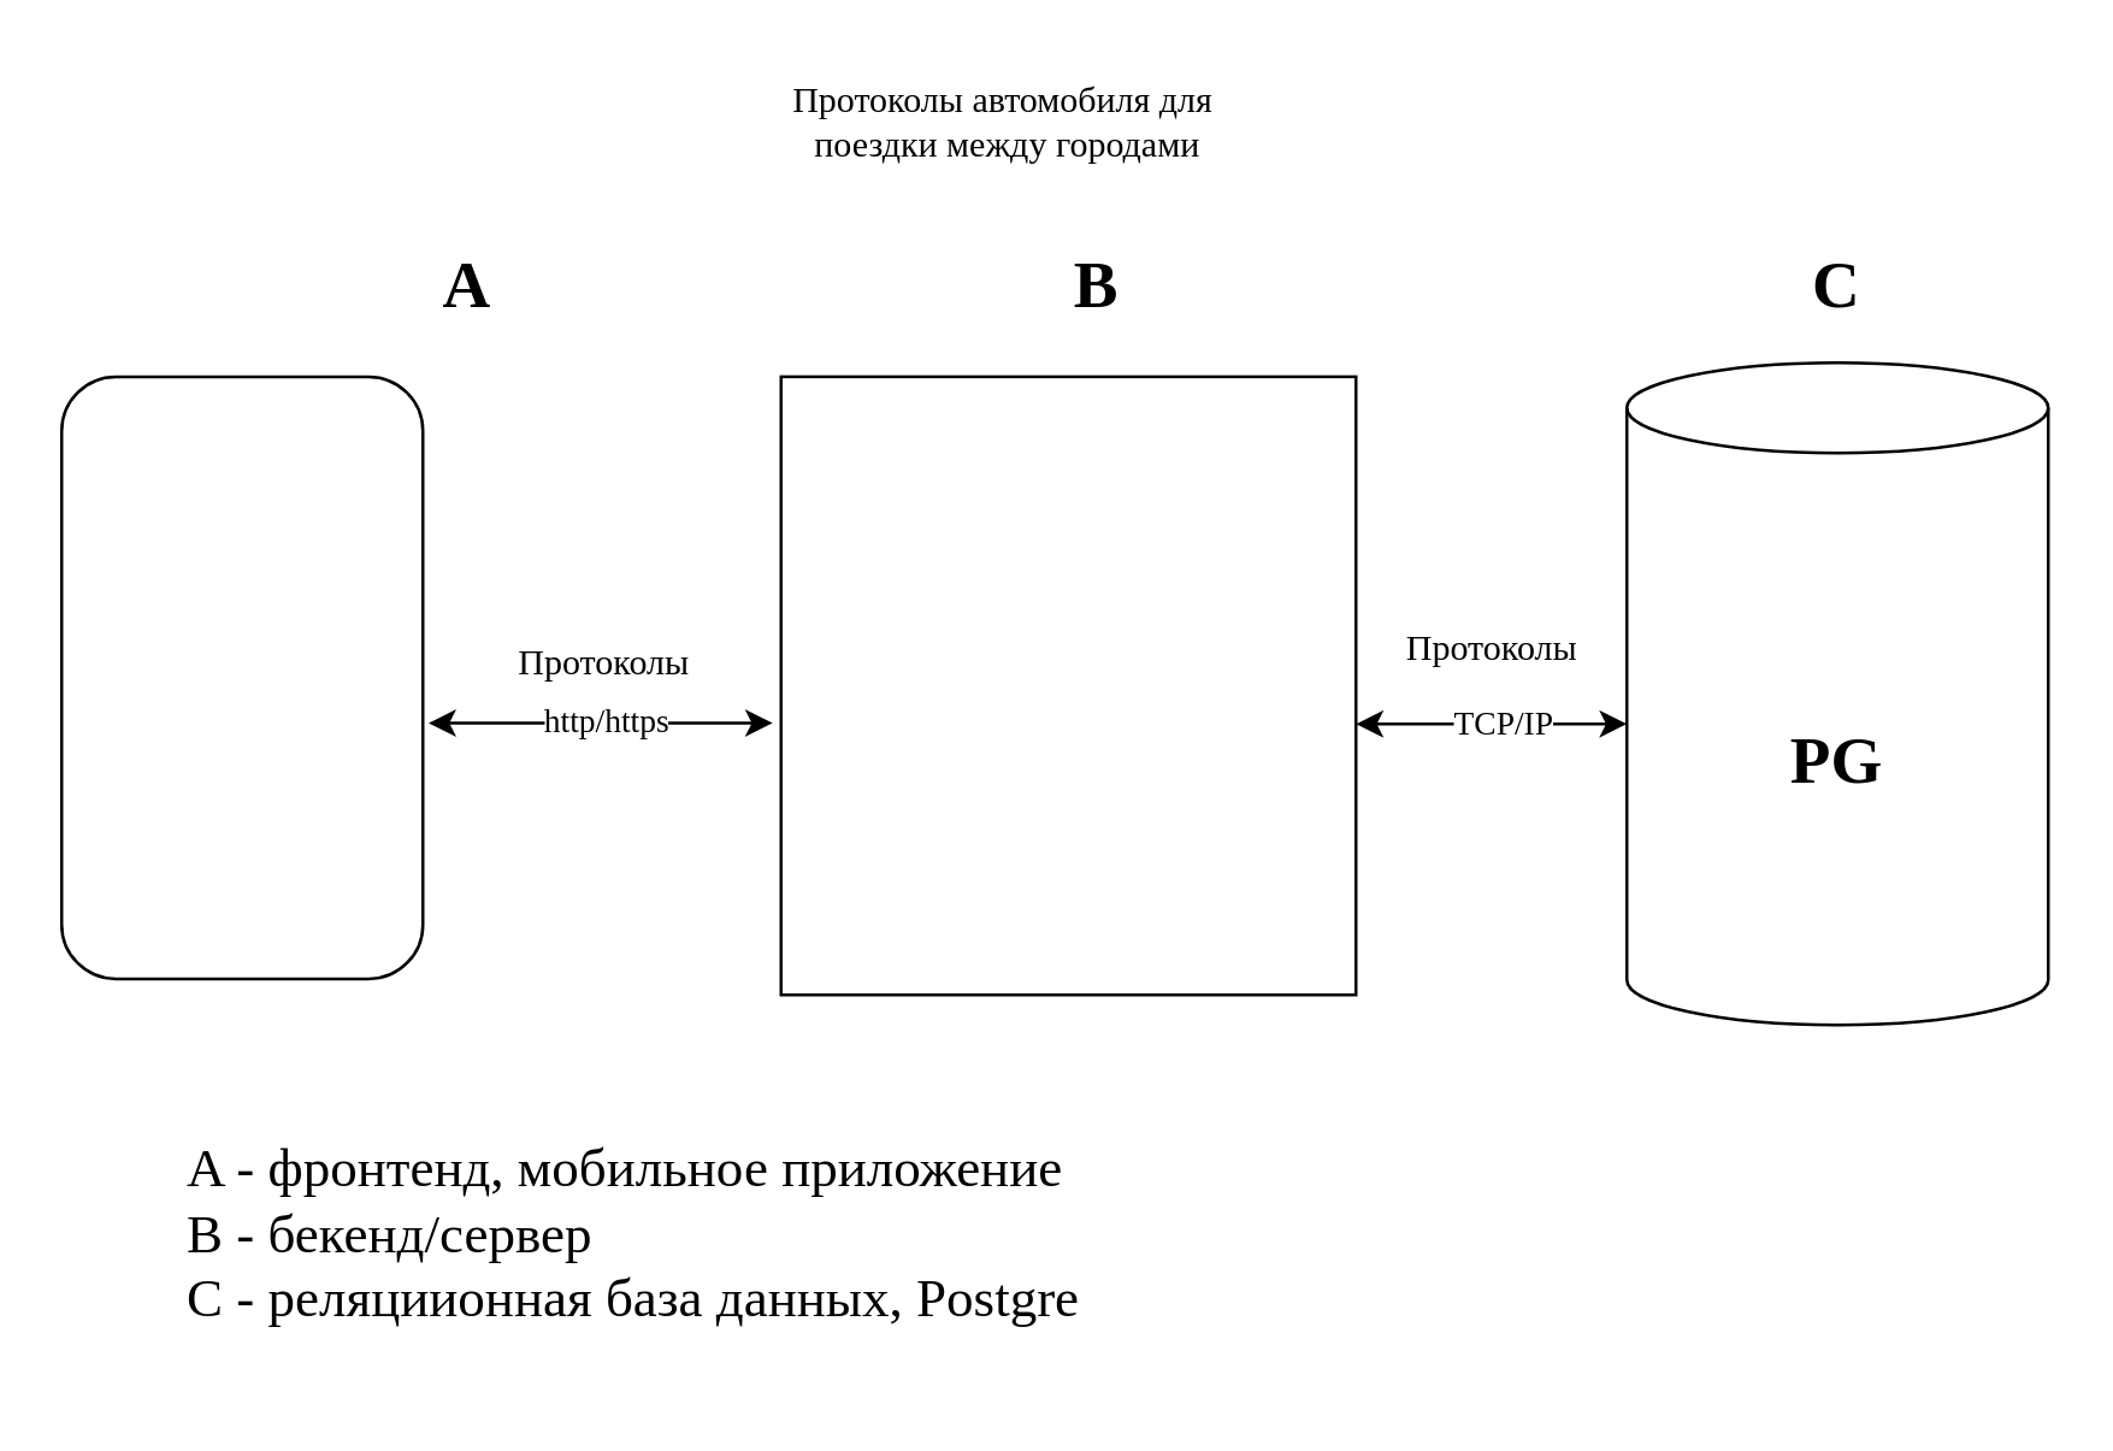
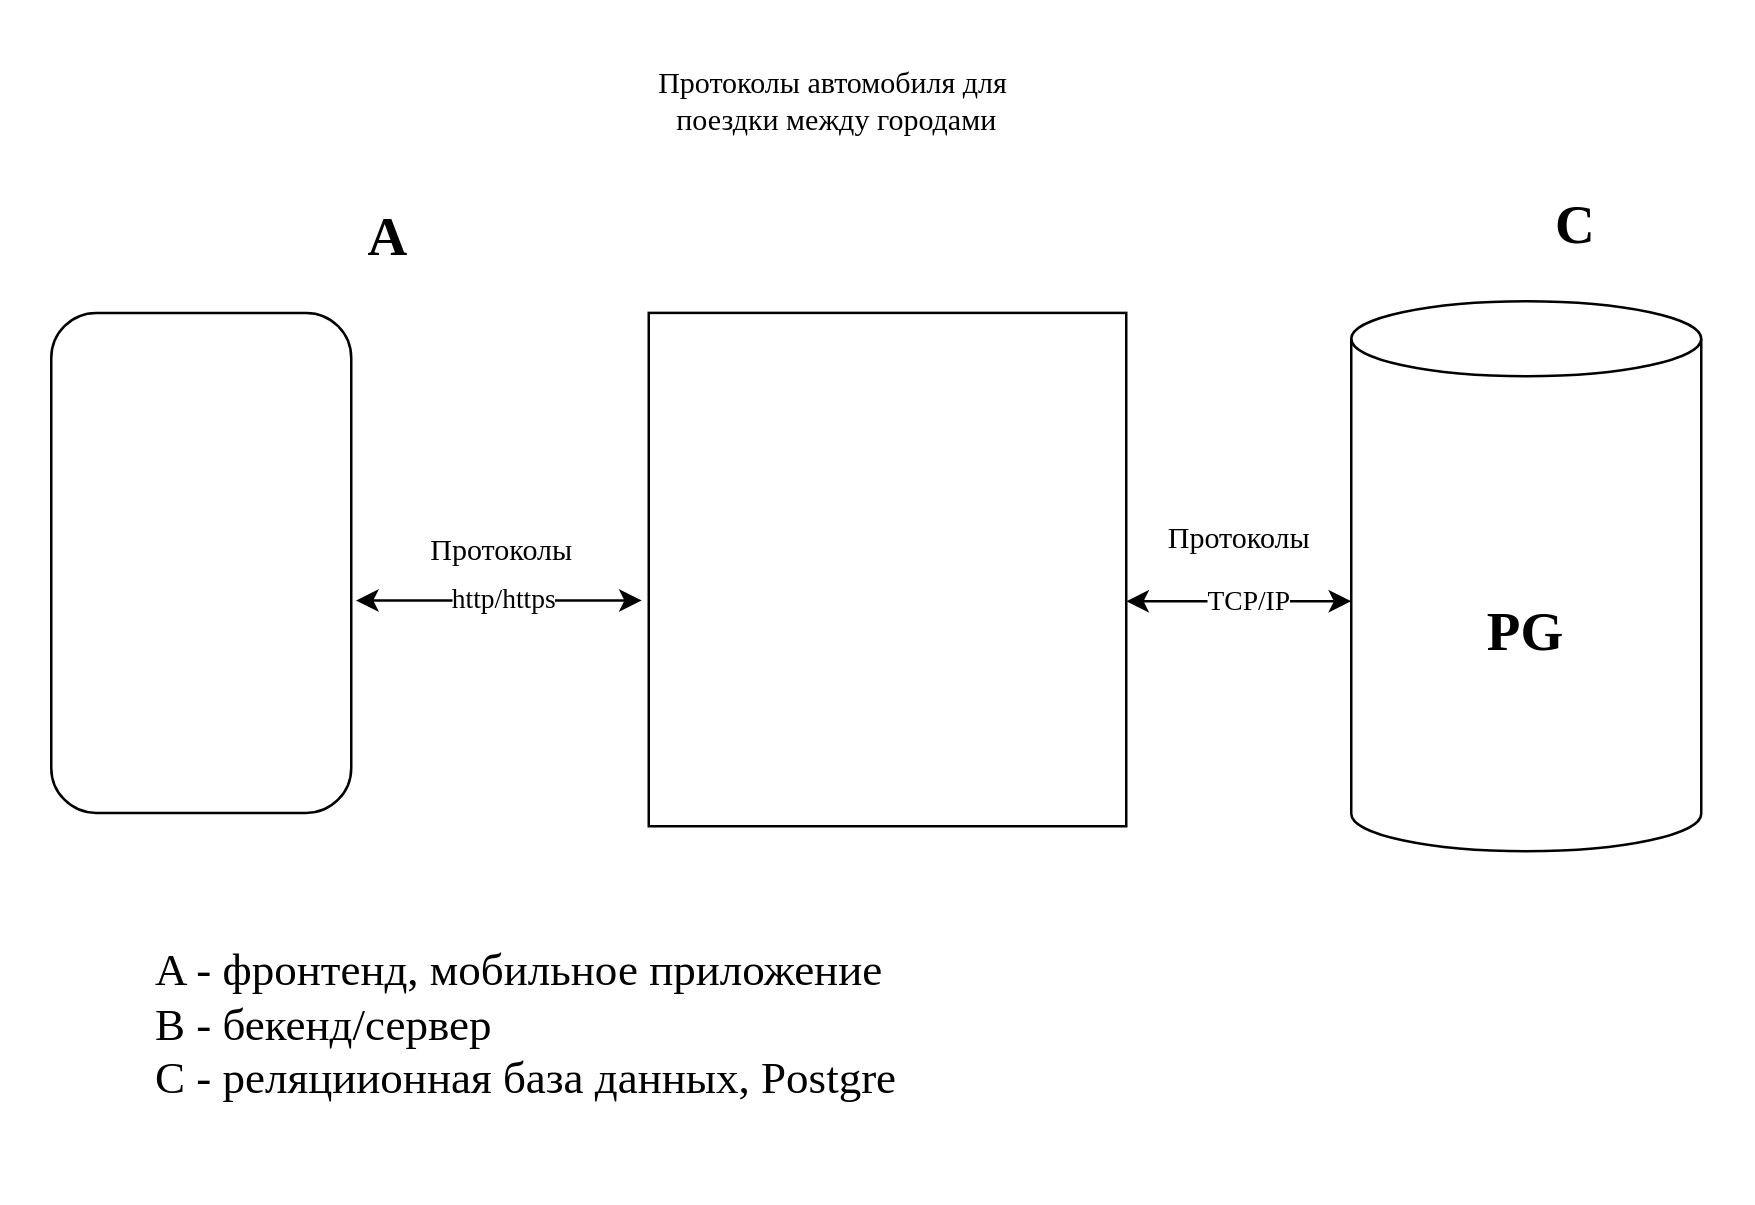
  <mxCell id="0" />
  <mxCell id="1" parent="0" />
  <mxCell id="2" value="" style="shape=cylinder3;whiteSpace=wrap;html=1;boundedLbl=1;backgroundOutline=1;size=15;" parent="1" vertex="1"><mxGeometry x="540" y="120" width="140" height="220" as="geometry" /></mxCell>
  <mxCell id="3" value="A" style="text;html=1;strokeColor=none;fillColor=none;align=center;verticalAlign=middle;whiteSpace=wrap;rounded=0;fontStyle=1;fontSize=22;fontFamily=Comic Sans MS;" parent="1" vertex="1"><mxGeometry x="125" y="80" width="60" height="30" as="geometry" /></mxCell>
- <mxCell id="4" value="B" style="text;html=1;strokeColor=none;fillColor=none;align=center;verticalAlign=middle;whiteSpace=wrap;rounded=0;fontStyle=1;fontSize=22;fontFamily=Comic Sans MS;" parent="1" vertex="1"><mxGeometry x="334" y="80" width="60" height="30" as="geometry" /></mxCell>
- <mxCell id="5" value="C" style="text;html=1;strokeColor=none;fillColor=none;align=center;verticalAlign=middle;whiteSpace=wrap;rounded=0;fontStyle=1;fontSize=22;fontFamily=Comic Sans MS;" parent="1" vertex="1"><mxGeometry x="580" y="80" width="60" height="30" as="geometry" /></mxCell>
+ <mxCell id="5" value="C" style="text;html=1;strokeColor=none;fillColor=none;align=center;verticalAlign=middle;whiteSpace=wrap;rounded=0;fontStyle=1;fontSize=22;fontFamily=Comic Sans MS;" parent="1" vertex="1"><mxGeometry x="600" y="75" width="60" height="30" as="geometry" /></mxCell>
  <mxCell id="6" value="&lt;font face=&quot;Comic Sans MS&quot;&gt;A - фронтенд, мобильное приложение&lt;br style=&quot;font-size: 18px;&quot;&gt;B - бекенд/сервер&lt;br style=&quot;font-size: 18px;&quot;&gt;C - реляциионная база данных, Postgre&lt;/font&gt;" style="text;html=1;strokeColor=none;fillColor=none;align=left;verticalAlign=middle;whiteSpace=wrap;rounded=0;fontSize=18;" parent="1" vertex="1"><mxGeometry x="60" y="360" width="440" height="100" as="geometry" /></mxCell>
  <mxCell id="7" value="PG" style="text;html=1;strokeColor=none;fillColor=none;align=center;verticalAlign=middle;whiteSpace=wrap;rounded=0;fontSize=22;fontStyle=1;fontFamily=Comic Sans MS;" parent="1" vertex="1"><mxGeometry x="580" y="237.5" width="60" height="30" as="geometry" /></mxCell>
  <mxCell id="8" value="Протоколы автомобиля для&amp;nbsp;&lt;div&gt;поездки между городами&lt;/div&gt;" style="text;html=1;align=center;verticalAlign=middle;resizable=0;points=[];autosize=1;strokeColor=none;fillColor=none;fontFamily=Comic Sans MS;" parent="1" vertex="1"><mxGeometry x="229" y="20" width="210" height="40" as="geometry" /></mxCell>
  <mxCell id="9" value="" style="endArrow=classic;startArrow=classic;html=1;rounded=0;exitX=0.553;exitY=-0.017;exitDx=0;exitDy=0;exitPerimeter=0;entryX=-0.02;entryY=0.562;entryDx=0;entryDy=0;entryPerimeter=0;" edge="1" parent="1"><mxGeometry width="50" height="50" relative="1" as="geometry"><mxPoint x="141.877" y="239.696" as="sourcePoint" /><mxPoint x="256.2" y="239.679" as="targetPoint" /></mxGeometry></mxCell>
  <mxCell id="10" value="http/https" style="edgeLabel;html=1;align=center;verticalAlign=middle;resizable=0;points=[];fontFamily=Comic Sans MS;" vertex="1" connectable="0" parent="9"><mxGeometry x="-0.101" y="1" relative="1" as="geometry"><mxPoint x="8" as="offset" /></mxGeometry></mxCell>
  <mxCell id="11" value="Протоколы" style="text;html=1;align=center;verticalAlign=middle;resizable=0;points=[];autosize=1;strokeColor=none;fillColor=none;fontFamily=Comic Sans MS;" vertex="1" parent="1"><mxGeometry x="155" y="205" width="90" height="30" as="geometry" /></mxCell>
  <mxCell id="12" value="Протоколы" style="text;html=1;align=center;verticalAlign=middle;resizable=0;points=[];autosize=1;strokeColor=none;fillColor=none;fontFamily=Comic Sans MS;" vertex="1" parent="1"><mxGeometry x="450" y="200" width="90" height="30" as="geometry" /></mxCell>
  <mxCell id="13" value="" style="endArrow=classic;startArrow=classic;html=1;rounded=0;exitX=0.553;exitY=-0.017;exitDx=0;exitDy=0;exitPerimeter=0;" edge="1" parent="1"><mxGeometry width="50" height="50" relative="1" as="geometry"><mxPoint x="450" y="240" as="sourcePoint" /><mxPoint x="540" y="240" as="targetPoint" /></mxGeometry></mxCell>
  <mxCell id="14" value="TCP/IP" style="edgeLabel;html=1;align=center;verticalAlign=middle;resizable=0;points=[];fontFamily=Comic Sans MS;" vertex="1" connectable="0" parent="13"><mxGeometry x="-0.101" y="1" relative="1" as="geometry"><mxPoint x="8" as="offset" /></mxGeometry></mxCell>
  <mxCell id="15" value="" style="rounded=1;whiteSpace=wrap;html=1;" vertex="1" parent="1"><mxGeometry x="20" y="124.66" width="120" height="200" as="geometry" /></mxCell>
  <mxCell id="16" value="" style="whiteSpace=wrap;html=1;" vertex="1" parent="1"><mxGeometry x="259" y="124.66" width="191" height="205.34" as="geometry" /></mxCell>
